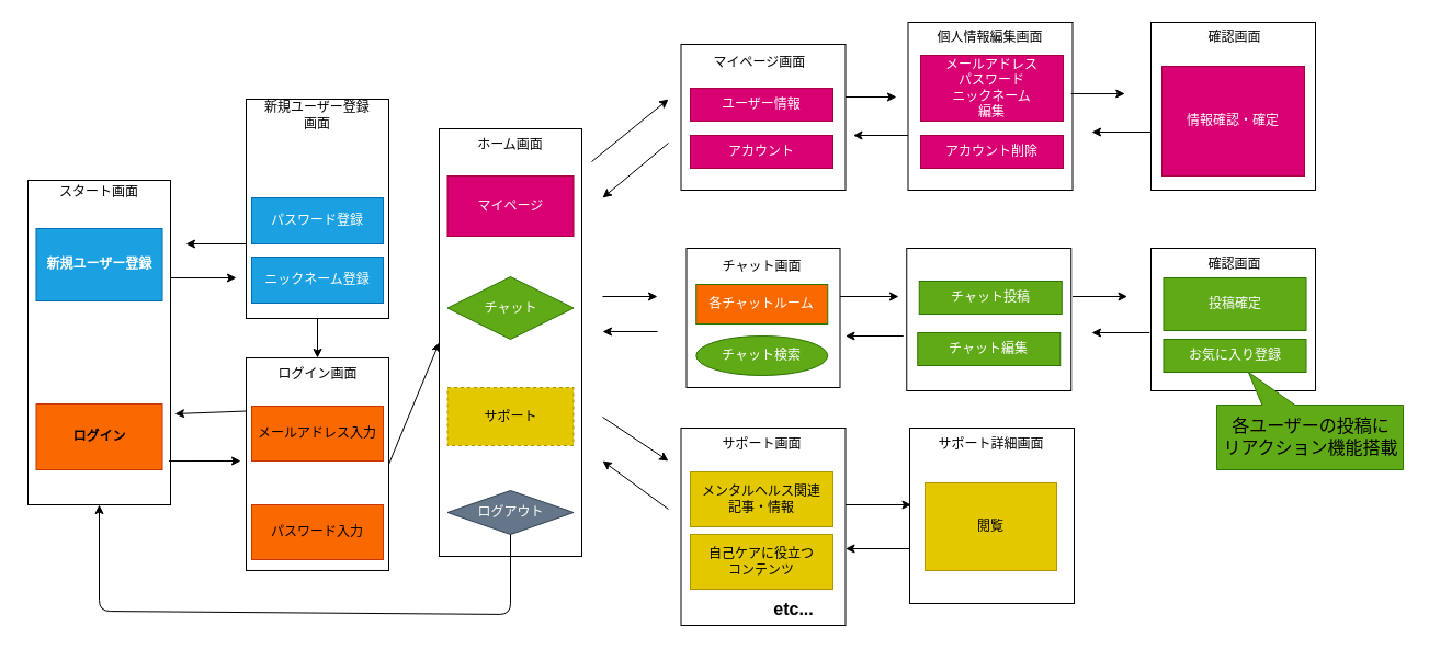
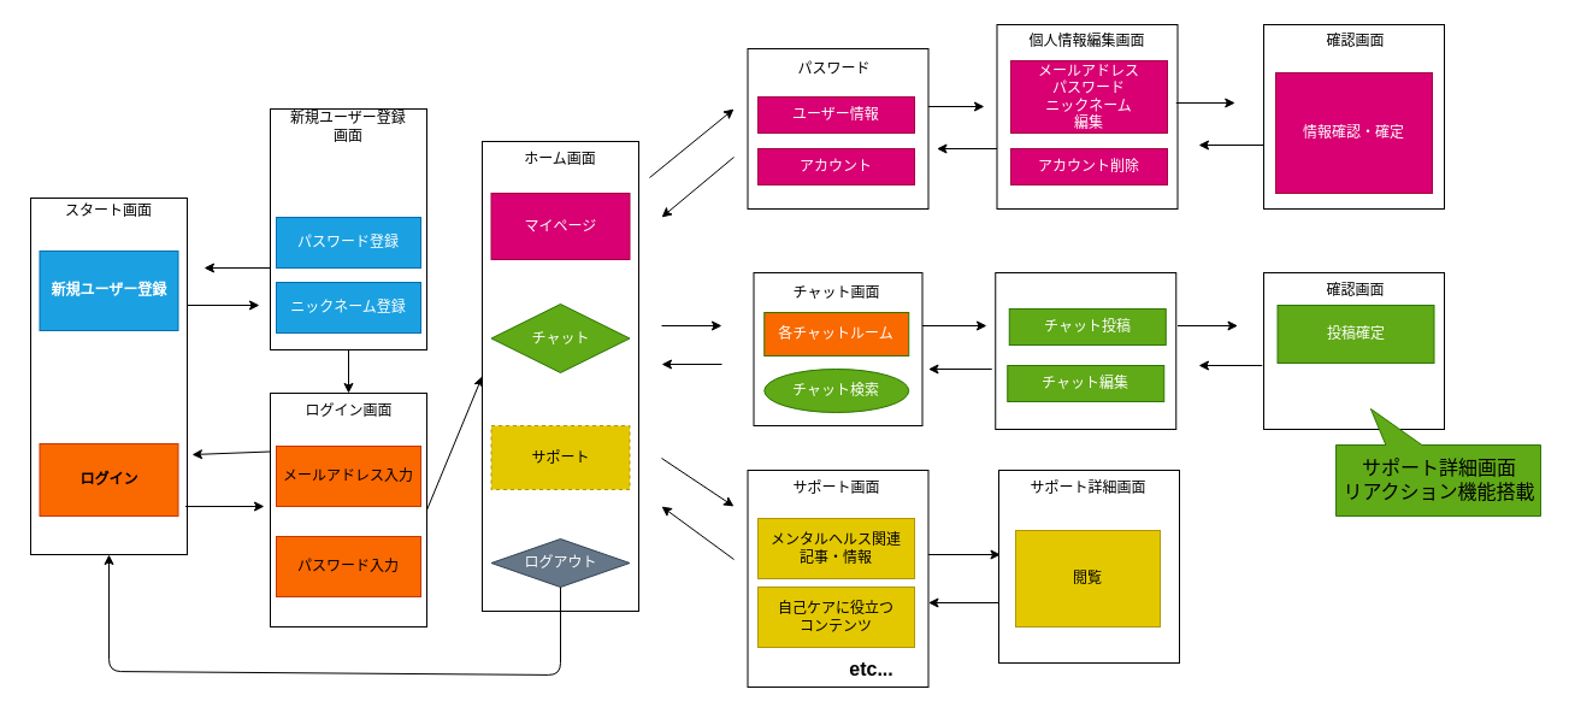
  <mxCell id="0" />
  <mxCell id="1" parent="0" />
  <mxCell id="2" style="edgeStyle=none;html=1;exitX=0.5;exitY=1;exitDx=0;exitDy=0;entryX=0.5;entryY=0;entryDx=0;entryDy=0;" parent="1" source="3" target="31" edge="1"><mxGeometry relative="1" as="geometry" /></mxCell>
  <mxCell id="3" value="" style="rounded=0;whiteSpace=wrap;html=1;" parent="1" vertex="1"><mxGeometry x="224" y="90" width="130" height="200" as="geometry" /></mxCell>
  <mxCell id="4" value="" style="rounded=0;whiteSpace=wrap;html=1;" parent="1" vertex="1"><mxGeometry x="25" y="164" width="130" height="296" as="geometry" /></mxCell>
  <mxCell id="5" value="スタート画面" style="text;html=1;strokeColor=none;fillColor=none;align=center;verticalAlign=middle;whiteSpace=wrap;rounded=0;" parent="1" vertex="1"><mxGeometry x="20" y="160" width="140" height="30" as="geometry" /></mxCell>
  <mxCell id="6" value="ログイン" style="rounded=0;whiteSpace=wrap;html=1;fillColor=#fa6800;fontColor=#000000;strokeColor=#C73500;fontStyle=1" parent="1" vertex="1"><mxGeometry x="32.5" y="368" width="115" height="60" as="geometry" /></mxCell>
  <mxCell id="7" value="&lt;b&gt;新規ユーザー登録&lt;/b&gt;" style="rounded=0;whiteSpace=wrap;html=1;fillColor=#1ba1e2;fontColor=#ffffff;strokeColor=#006EAF;" parent="1" vertex="1"><mxGeometry x="32.5" y="208" width="115" height="66" as="geometry" /></mxCell>
  <mxCell id="8" style="edgeStyle=none;html=1;exitX=1;exitY=0.5;exitDx=0;exitDy=0;entryX=0;entryY=0.5;entryDx=0;entryDy=0;" parent="1" source="9" target="10" edge="1"><mxGeometry relative="1" as="geometry" /></mxCell>
  <mxCell id="9" value="" style="rounded=0;whiteSpace=wrap;html=1;" parent="1" vertex="1"><mxGeometry x="224" y="326" width="130" height="194" as="geometry" /></mxCell>
  <mxCell id="10" value="" style="rounded=0;whiteSpace=wrap;html=1;" parent="1" vertex="1"><mxGeometry x="400" y="117" width="130" height="390" as="geometry" /></mxCell>
  <mxCell id="11" value="ホーム画面" style="text;html=1;strokeColor=none;fillColor=none;align=center;verticalAlign=middle;whiteSpace=wrap;rounded=0;" parent="1" vertex="1"><mxGeometry x="405" y="117" width="120" height="30" as="geometry" /></mxCell>
  <mxCell id="12" value="マイページ" style="rounded=0;whiteSpace=wrap;html=1;fillColor=#d80073;fontColor=#ffffff;strokeColor=#A50040;" parent="1" vertex="1"><mxGeometry x="407.5" y="160" width="115" height="55" as="geometry" /></mxCell>
  <mxCell id="13" value="チャット" style="rhombus;whiteSpace=wrap;html=1;fillColor=#60a917;fontColor=#ffffff;strokeColor=#2D7600;" parent="1" vertex="1"><mxGeometry x="407.5" y="252" width="115" height="57" as="geometry" /></mxCell>
  <mxCell id="14" value="ログアウト" style="rhombus;whiteSpace=wrap;html=1;fillColor=#647687;fontColor=#ffffff;strokeColor=#314354;" parent="1" vertex="1"><mxGeometry x="407.5" y="447" width="115" height="40" as="geometry" /></mxCell>
  <mxCell id="15" value="サポート" style="rounded=0;whiteSpace=wrap;html=1;fillColor=#e3c800;fontColor=#000000;strokeColor=#B09500;dashed=1;" parent="1" vertex="1"><mxGeometry x="407.5" y="353" width="115" height="53" as="geometry" /></mxCell>
  <mxCell id="16" value="" style="rounded=0;whiteSpace=wrap;html=1;" parent="1" vertex="1"><mxGeometry x="620.5" y="40" width="150" height="133" as="geometry" /></mxCell>
- <mxCell id="17" value="マイページ画面" style="text;html=1;strokeColor=none;fillColor=none;align=center;verticalAlign=middle;whiteSpace=wrap;rounded=0;" parent="1" vertex="1"><mxGeometry x="645.5" y="45" width="92.5" height="23" as="geometry" /></mxCell>
+ <mxCell id="17" value="パスワード" style="text;html=1;strokeColor=none;fillColor=none;align=center;verticalAlign=middle;whiteSpace=wrap;rounded=0;" parent="1" vertex="1"><mxGeometry x="645.5" y="45" width="92.5" height="23" as="geometry" /></mxCell>
  <mxCell id="18" value="ユーザー情報" style="rounded=0;whiteSpace=wrap;html=1;fillColor=#d80073;fontColor=#ffffff;strokeColor=#A50040;" parent="1" vertex="1"><mxGeometry x="629" y="80" width="130" height="30" as="geometry" /></mxCell>
  <mxCell id="19" value="" style="rounded=0;whiteSpace=wrap;html=1;" parent="1" vertex="1"><mxGeometry x="625.5" y="226" width="140" height="127" as="geometry" /></mxCell>
  <mxCell id="20" value="各チャットルーム" style="rounded=0;whiteSpace=wrap;html=1;fillColor=#fa6800;fontColor=#ffffff;strokeColor=#2D7600;" parent="1" vertex="1"><mxGeometry x="634.25" y="259" width="120" height="36" as="geometry" /></mxCell>
  <mxCell id="21" value="" style="rounded=0;whiteSpace=wrap;html=1;" parent="1" vertex="1"><mxGeometry x="620.5" y="390" width="150" height="180" as="geometry" /></mxCell>
  <mxCell id="22" value="メンタルヘルス関連&lt;br&gt;記事・情報" style="rounded=0;whiteSpace=wrap;html=1;fillColor=#e3c800;fontColor=#000000;strokeColor=#B09500;" parent="1" vertex="1"><mxGeometry x="629" y="430" width="130" height="50" as="geometry" /></mxCell>
  <mxCell id="23" value="チャット画面" style="text;html=1;strokeColor=none;fillColor=none;align=center;verticalAlign=middle;whiteSpace=wrap;rounded=0;" parent="1" vertex="1"><mxGeometry x="648" y="228" width="92.5" height="30" as="geometry" /></mxCell>
  <mxCell id="24" value="サポート画面" style="text;html=1;strokeColor=none;fillColor=none;align=center;verticalAlign=middle;whiteSpace=wrap;rounded=0;" parent="1" vertex="1"><mxGeometry x="646.75" y="390" width="95" height="30" as="geometry" /></mxCell>
  <mxCell id="25" value="" style="rounded=0;whiteSpace=wrap;html=1;" parent="1" vertex="1"><mxGeometry x="826.25" y="226" width="150" height="130" as="geometry" /></mxCell>
  <mxCell id="26" value="チャット投稿" style="rounded=0;whiteSpace=wrap;html=1;fillColor=#60a917;fontColor=#ffffff;strokeColor=#2D7600;" parent="1" vertex="1"><mxGeometry x="837.75" y="256" width="130" height="30" as="geometry" /></mxCell>
  <mxCell id="27" value="新規ユーザー登録&lt;br&gt;画面" style="text;html=1;strokeColor=none;fillColor=none;align=center;verticalAlign=middle;whiteSpace=wrap;rounded=0;" parent="1" vertex="1"><mxGeometry x="209" y="90" width="160" height="30" as="geometry" /></mxCell>
  <mxCell id="28" value="パスワード登録" style="rounded=0;whiteSpace=wrap;html=1;fillColor=#1ba1e2;fontColor=#ffffff;strokeColor=#006EAF;" parent="1" vertex="1"><mxGeometry x="229" y="180" width="120" height="42" as="geometry" /></mxCell>
  <mxCell id="29" value="メールアドレス入力" style="rounded=0;whiteSpace=wrap;html=1;fillColor=#fa6800;fontColor=#000000;strokeColor=#C73500;" parent="1" vertex="1"><mxGeometry x="229" y="370" width="120" height="50" as="geometry" /></mxCell>
- <mxCell id="30" value="パスワード入力" style="rounded=0;whiteSpace=wrap;html=1;fillColor=#fa6800;fontColor=#000000;strokeColor=#C73500;" parent="1" vertex="1"><mxGeometry x="229" y="460" width="120" height="50" as="geometry" /></mxCell>
+ <mxCell id="30" value="パスワード入力" style="rounded=0;whiteSpace=wrap;html=1;fillColor=#fa6800;fontColor=#000000;strokeColor=#C73500;" parent="1" vertex="1"><mxGeometry x="229" y="445" width="120" height="50" as="geometry" /></mxCell>
  <mxCell id="31" value="ログイン画面" style="text;html=1;strokeColor=none;fillColor=none;align=center;verticalAlign=middle;whiteSpace=wrap;rounded=0;" parent="1" vertex="1"><mxGeometry x="246.5" y="326" width="85" height="30" as="geometry" /></mxCell>
  <mxCell id="32" value="" style="endArrow=classic;html=1;exitX=0.988;exitY=0.865;exitDx=0;exitDy=0;exitPerimeter=0;" parent="1" source="4" edge="1"><mxGeometry width="50" height="50" relative="1" as="geometry"><mxPoint x="153.5" y="440" as="sourcePoint" /><mxPoint x="219" y="420" as="targetPoint" /></mxGeometry></mxCell>
  <mxCell id="33" value="" style="endArrow=classic;html=1;exitX=0;exitY=0.25;exitDx=0;exitDy=0;" parent="1" source="9" edge="1"><mxGeometry width="50" height="50" relative="1" as="geometry"><mxPoint x="155" y="390" as="sourcePoint" /><mxPoint x="159" y="377" as="targetPoint" /></mxGeometry></mxCell>
  <mxCell id="34" value="" style="endArrow=classic;html=1;" parent="1" edge="1"><mxGeometry width="50" height="50" relative="1" as="geometry"><mxPoint x="155" y="253" as="sourcePoint" /><mxPoint x="215" y="253" as="targetPoint" /></mxGeometry></mxCell>
  <mxCell id="35" value="アカウント" style="rounded=0;whiteSpace=wrap;html=1;fillColor=#d80073;fontColor=#ffffff;strokeColor=#A50040;" parent="1" vertex="1"><mxGeometry x="629" y="123" width="130" height="30" as="geometry" /></mxCell>
  <mxCell id="36" value="" style="endArrow=classic;html=1;" parent="1" edge="1"><mxGeometry width="50" height="50" relative="1" as="geometry"><mxPoint x="539" y="147" as="sourcePoint" /><mxPoint x="609" y="90" as="targetPoint" /></mxGeometry></mxCell>
  <mxCell id="37" value="" style="endArrow=classic;html=1;" parent="1" edge="1"><mxGeometry width="50" height="50" relative="1" as="geometry"><mxPoint x="609" y="130" as="sourcePoint" /><mxPoint x="549" y="180" as="targetPoint" /><Array as="points" /></mxGeometry></mxCell>
  <mxCell id="38" value="" style="rounded=0;whiteSpace=wrap;html=1;" parent="1" vertex="1"><mxGeometry x="827.5" y="20" width="150" height="153" as="geometry" /></mxCell>
  <mxCell id="39" value="個人情報編集画面" style="text;html=1;strokeColor=none;fillColor=none;align=center;verticalAlign=middle;whiteSpace=wrap;rounded=0;" parent="1" vertex="1"><mxGeometry x="852" y="22" width="101" height="23" as="geometry" /></mxCell>
  <mxCell id="40" value="メールアドレス&lt;br&gt;パスワード&lt;br&gt;ニックネーム&lt;br&gt;編集" style="rounded=0;whiteSpace=wrap;html=1;fillColor=#d80073;fontColor=#ffffff;strokeColor=#A50040;" parent="1" vertex="1"><mxGeometry x="839" y="50" width="130" height="60" as="geometry" /></mxCell>
  <mxCell id="41" value="アカウント削除" style="rounded=0;whiteSpace=wrap;html=1;fillColor=#d80073;fontColor=#ffffff;strokeColor=#A50040;" parent="1" vertex="1"><mxGeometry x="839" y="123" width="130" height="30" as="geometry" /></mxCell>
  <mxCell id="42" value="" style="endArrow=classic;html=1;" parent="1" edge="1"><mxGeometry width="50" height="50" relative="1" as="geometry"><mxPoint x="770.5" y="88" as="sourcePoint" /><mxPoint x="817" y="88" as="targetPoint" /></mxGeometry></mxCell>
  <mxCell id="43" value="" style="endArrow=classic;html=1;" parent="1" edge="1"><mxGeometry width="50" height="50" relative="1" as="geometry"><mxPoint x="827.5" y="123" as="sourcePoint" /><mxPoint x="777.5" y="123" as="targetPoint" /></mxGeometry></mxCell>
  <mxCell id="44" value="ニックネーム登録" style="rounded=0;whiteSpace=wrap;html=1;fillColor=#1ba1e2;fontColor=#ffffff;strokeColor=#006EAF;" parent="1" vertex="1"><mxGeometry x="229" y="234" width="120" height="42" as="geometry" /></mxCell>
  <mxCell id="45" value="" style="rounded=0;whiteSpace=wrap;html=1;" parent="1" vertex="1"><mxGeometry x="1049" y="20" width="150" height="153" as="geometry" /></mxCell>
  <mxCell id="46" value="確認画面" style="text;html=1;strokeColor=none;fillColor=none;align=center;verticalAlign=middle;whiteSpace=wrap;rounded=0;" parent="1" vertex="1"><mxGeometry x="1079" y="22" width="92.5" height="23" as="geometry" /></mxCell>
  <mxCell id="47" value="" style="endArrow=classic;html=1;" parent="1" edge="1"><mxGeometry width="50" height="50" relative="1" as="geometry"><mxPoint x="976.25" y="85" as="sourcePoint" /><mxPoint x="1025.25" y="85" as="targetPoint" /></mxGeometry></mxCell>
  <mxCell id="48" value="情報確認・確定" style="rounded=0;whiteSpace=wrap;html=1;fillColor=#d80073;fontColor=#ffffff;strokeColor=#A50040;gradientColor=none;gradientDirection=north;" parent="1" vertex="1"><mxGeometry x="1059" y="60" width="130" height="100" as="geometry" /></mxCell>
  <mxCell id="49" value="チャット検索" style="ellipse;whiteSpace=wrap;html=1;fillColor=#60a917;fontColor=#ffffff;strokeColor=#2D7600;" parent="1" vertex="1"><mxGeometry x="634.25" y="306" width="120" height="36" as="geometry" /></mxCell>
  <mxCell id="50" value="" style="rounded=0;whiteSpace=wrap;html=1;" parent="1" vertex="1"><mxGeometry x="1049" y="226" width="150" height="130" as="geometry" /></mxCell>
  <mxCell id="51" value="確認画面" style="text;html=1;strokeColor=none;fillColor=none;align=center;verticalAlign=middle;whiteSpace=wrap;rounded=0;" parent="1" vertex="1"><mxGeometry x="1073" y="226" width="105" height="30" as="geometry" /></mxCell>
  <mxCell id="52" value="チャット編集" style="rounded=0;whiteSpace=wrap;html=1;fillColor=#60a917;fontColor=#ffffff;strokeColor=#2D7600;" parent="1" vertex="1"><mxGeometry x="836.25" y="303" width="130" height="30" as="geometry" /></mxCell>
  <mxCell id="53" value="投稿確定" style="rounded=0;whiteSpace=wrap;html=1;fillColor=#60a917;fontColor=#ffffff;strokeColor=#2D7600;" parent="1" vertex="1"><mxGeometry x="1060.5" y="253" width="130" height="48" as="geometry" /></mxCell>
  <mxCell id="54" value="" style="endArrow=classic;html=1;" parent="1" edge="1"><mxGeometry width="50" height="50" relative="1" as="geometry"><mxPoint x="549" y="270" as="sourcePoint" /><mxPoint x="599" y="270" as="targetPoint" /></mxGeometry></mxCell>
  <mxCell id="55" value="" style="endArrow=classic;html=1;" parent="1" edge="1"><mxGeometry width="50" height="50" relative="1" as="geometry"><mxPoint x="599" y="302" as="sourcePoint" /><mxPoint x="549" y="302" as="targetPoint" /></mxGeometry></mxCell>
  <mxCell id="56" value="" style="endArrow=classic;html=1;" parent="1" edge="1"><mxGeometry width="50" height="50" relative="1" as="geometry"><mxPoint x="765.5" y="270" as="sourcePoint" /><mxPoint x="819" y="270" as="targetPoint" /></mxGeometry></mxCell>
  <mxCell id="57" value="" style="endArrow=classic;html=1;" parent="1" edge="1"><mxGeometry width="50" height="50" relative="1" as="geometry"><mxPoint x="1048.5" y="120" as="sourcePoint" /><mxPoint x="995" y="120" as="targetPoint" /></mxGeometry></mxCell>
  <mxCell id="58" value="" style="endArrow=classic;html=1;" parent="1" edge="1"><mxGeometry width="50" height="50" relative="1" as="geometry"><mxPoint x="823.25" y="306" as="sourcePoint" /><mxPoint x="770.5" y="306" as="targetPoint" /><Array as="points" /></mxGeometry></mxCell>
  <mxCell id="59" value="" style="endArrow=classic;html=1;" parent="1" edge="1"><mxGeometry width="50" height="50" relative="1" as="geometry"><mxPoint x="977.5" y="270" as="sourcePoint" /><mxPoint x="1027.5" y="270" as="targetPoint" /></mxGeometry></mxCell>
  <mxCell id="60" value="" style="endArrow=classic;html=1;" parent="1" edge="1"><mxGeometry width="50" height="50" relative="1" as="geometry"><mxPoint x="1047.75" y="303" as="sourcePoint" /><mxPoint x="995" y="303" as="targetPoint" /><Array as="points" /></mxGeometry></mxCell>
  <mxCell id="61" value="" style="endArrow=classic;html=1;" parent="1" edge="1"><mxGeometry width="50" height="50" relative="1" as="geometry"><mxPoint x="549" y="380" as="sourcePoint" /><mxPoint x="609" y="420" as="targetPoint" /></mxGeometry></mxCell>
  <mxCell id="62" value="" style="endArrow=classic;html=1;" parent="1" edge="1"><mxGeometry width="50" height="50" relative="1" as="geometry"><mxPoint x="609" y="464" as="sourcePoint" /><mxPoint x="549" y="420" as="targetPoint" /></mxGeometry></mxCell>
  <mxCell id="63" value="自己ケアに役立つ&lt;br&gt;コンテンツ" style="rounded=0;whiteSpace=wrap;html=1;fillColor=#e3c800;fontColor=#000000;strokeColor=#B09500;" parent="1" vertex="1"><mxGeometry x="629" y="487" width="130" height="50" as="geometry" /></mxCell>
  <mxCell id="64" value="" style="rounded=0;whiteSpace=wrap;html=1;" parent="1" vertex="1"><mxGeometry x="829" y="390" width="150" height="160" as="geometry" /></mxCell>
  <mxCell id="65" value="サポート詳細画面" style="text;html=1;strokeColor=none;fillColor=none;align=center;verticalAlign=middle;whiteSpace=wrap;rounded=0;" parent="1" vertex="1"><mxGeometry x="853.38" y="390" width="101.25" height="30" as="geometry" /></mxCell>
  <mxCell id="66" value="閲覧" style="rounded=0;whiteSpace=wrap;html=1;fillColor=#e3c800;fontColor=#000000;strokeColor=#B09500;" parent="1" vertex="1"><mxGeometry x="843" y="440" width="120" height="80" as="geometry" /></mxCell>
  <mxCell id="67" value="" style="endArrow=classic;html=1;" parent="1" edge="1"><mxGeometry width="50" height="50" relative="1" as="geometry"><mxPoint x="770.5" y="460" as="sourcePoint" /><mxPoint x="830.5" y="460" as="targetPoint" /></mxGeometry></mxCell>
  <mxCell id="68" value="" style="endArrow=classic;html=1;" parent="1" edge="1"><mxGeometry width="50" height="50" relative="1" as="geometry"><mxPoint x="829" y="500" as="sourcePoint" /><mxPoint x="770.5" y="500" as="targetPoint" /></mxGeometry></mxCell>
  <mxCell id="69" value="" style="endArrow=classic;html=1;entryX=0.5;entryY=1;entryDx=0;entryDy=0;exitX=0.5;exitY=1;exitDx=0;exitDy=0;" parent="1" source="14" target="4" edge="1"><mxGeometry width="50" height="50" relative="1" as="geometry"><mxPoint x="465" y="490" as="sourcePoint" /><mxPoint x="110.13" y="487" as="targetPoint" /><Array as="points"><mxPoint x="465" y="560" /><mxPoint x="90" y="557" /></Array></mxGeometry></mxCell>
  <mxCell id="70" value="&lt;font style=&quot;font-size: 16px;&quot;&gt;etc...&lt;/font&gt;" style="text;html=1;strokeColor=none;fillColor=none;align=center;verticalAlign=middle;whiteSpace=wrap;rounded=0;fontStyle=1" parent="1" vertex="1"><mxGeometry x="675.5" y="540" width="95" height="30" as="geometry" /></mxCell>
- <mxCell id="71" value="お気に入り登録" style="rounded=0;whiteSpace=wrap;html=1;fillColor=#60a917;fontColor=#ffffff;strokeColor=#2D7600;" parent="1" vertex="1"><mxGeometry x="1060.5" y="309" width="130" height="30" as="geometry" /></mxCell>
  <mxCell id="72" value="" style="shape=callout;whiteSpace=wrap;html=1;perimeter=calloutPerimeter;fontSize=16;rotation=-180;position2=0.83;base=30;size=30;position=0.58;fillColor=#60a917;fontColor=#ffffff;strokeColor=#2D7600;" parent="1" vertex="1"><mxGeometry x="1109" y="339" width="170" height="89" as="geometry" /></mxCell>
- <mxCell id="73" value="各ユーザーの投稿に&lt;br&gt;リアクション機能搭載" style="text;html=1;strokeColor=none;fillColor=none;align=center;verticalAlign=middle;whiteSpace=wrap;rounded=0;fontSize=16;" parent="1" vertex="1"><mxGeometry x="1109" y="370" width="171.75" height="56" as="geometry" /></mxCell>
+ <mxCell id="73" value="サポート詳細画面&lt;br&gt;リアクション機能搭載" style="text;html=1;strokeColor=none;fillColor=none;align=center;verticalAlign=middle;whiteSpace=wrap;rounded=0;fontSize=16;" parent="1" vertex="1"><mxGeometry x="1109" y="370" width="171.75" height="56" as="geometry" /></mxCell>
  <mxCell id="74" value="" style="endArrow=classic;html=1;" parent="1" edge="1"><mxGeometry width="50" height="50" relative="1" as="geometry"><mxPoint x="224" y="222" as="sourcePoint" /><mxPoint x="169" y="222" as="targetPoint" /></mxGeometry></mxCell>
